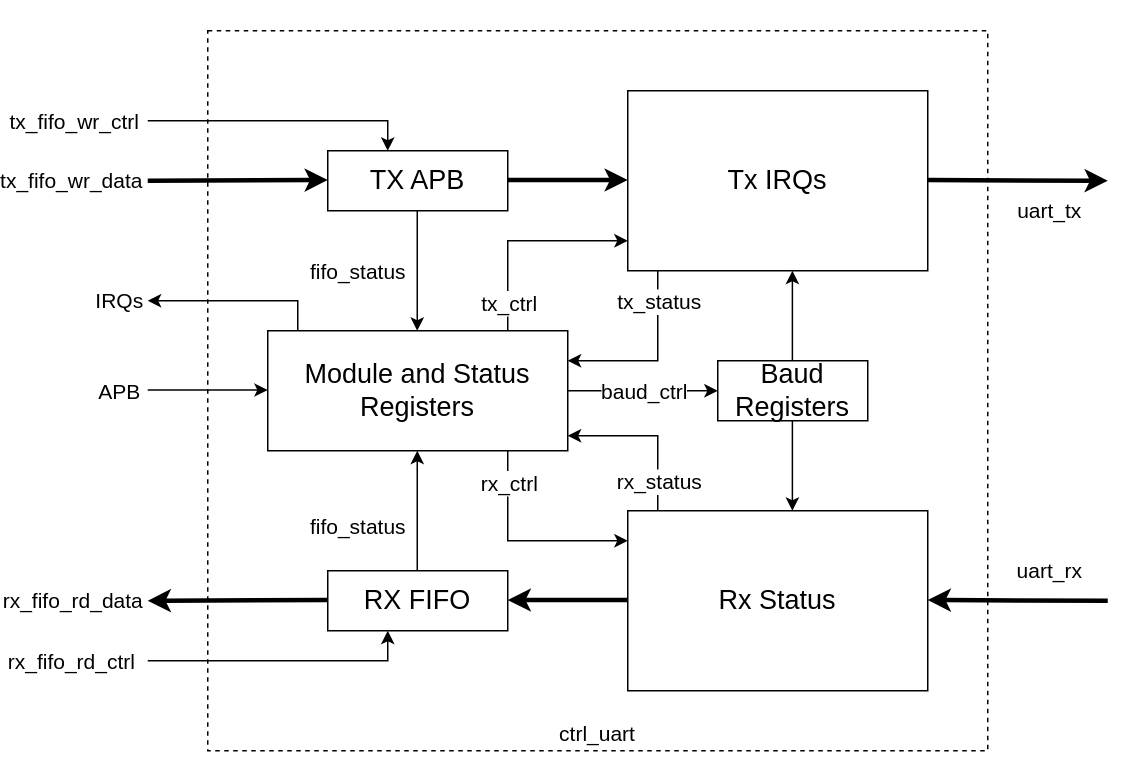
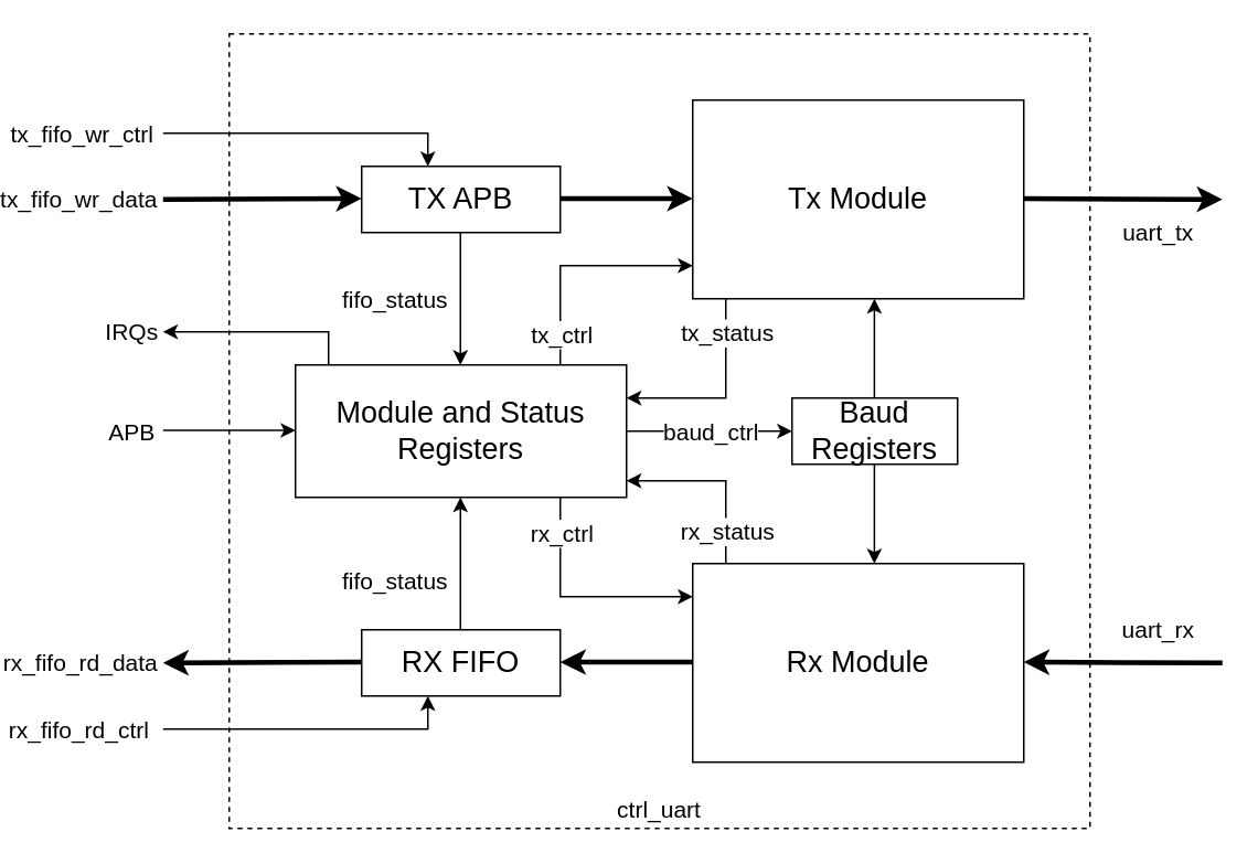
  <mxCell id="0" />
  <mxCell id="1" parent="0" />
  <mxCell id="2" value="Baud Registers" style="rounded=0;whiteSpace=wrap;html=1;fontSize=18;" parent="1" vertex="1"><mxGeometry x="400" y="240" width="100" height="40" as="geometry" /></mxCell>
- <mxCell id="3" value="Tx IRQs" style="rounded=0;whiteSpace=wrap;html=1;fontSize=18;" parent="1" vertex="1"><mxGeometry x="340" y="60" width="200" height="120" as="geometry" /></mxCell>
- <mxCell id="4" value="Rx Status" style="rounded=0;whiteSpace=wrap;html=1;fontSize=18;" parent="1" vertex="1"><mxGeometry x="340" y="340" width="200" height="120" as="geometry" /></mxCell>
+ <mxCell id="3" value="Tx Module" style="rounded=0;whiteSpace=wrap;html=1;fontSize=18;" parent="1" vertex="1"><mxGeometry x="340" y="60" width="200" height="120" as="geometry" /></mxCell>
+ <mxCell id="4" value="Rx Module" style="rounded=0;whiteSpace=wrap;html=1;fontSize=18;" parent="1" vertex="1"><mxGeometry x="340" y="340" width="200" height="120" as="geometry" /></mxCell>
  <mxCell id="5" value="TX APB" style="rounded=0;whiteSpace=wrap;html=1;fontSize=18;" parent="1" vertex="1"><mxGeometry x="140" y="100" width="120" height="40" as="geometry" /></mxCell>
  <mxCell id="6" value="RX FIFO" style="rounded=0;whiteSpace=wrap;html=1;fontSize=18;" parent="1" vertex="1"><mxGeometry x="140" y="380" width="120" height="40" as="geometry" /></mxCell>
  <mxCell id="7" value="" style="endArrow=classic;html=1;rounded=0;fontSize=18;strokeWidth=3;" parent="1" edge="1"><mxGeometry width="50" height="50" relative="1" as="geometry"><mxPoint x="340" y="399.52" as="sourcePoint" /><mxPoint x="260" y="399.52" as="targetPoint" /></mxGeometry></mxCell>
  <mxCell id="8" value="" style="endArrow=classic;html=1;rounded=0;fontSize=18;strokeWidth=3;" parent="1" edge="1"><mxGeometry width="50" height="50" relative="1" as="geometry"><mxPoint x="260" y="119.52" as="sourcePoint" /><mxPoint x="340" y="119.52" as="targetPoint" /></mxGeometry></mxCell>
  <mxCell id="9" value="" style="endArrow=classic;html=1;rounded=0;fontSize=18;strokeWidth=3;" parent="1" edge="1"><mxGeometry width="50" height="50" relative="1" as="geometry"><mxPoint x="140" y="399.52" as="sourcePoint" /><mxPoint x="20" y="400" as="targetPoint" /></mxGeometry></mxCell>
  <mxCell id="10" value="rx_fifo_rd_data" style="edgeLabel;html=1;align=center;verticalAlign=middle;resizable=0;points=[];fontSize=14;" vertex="1" connectable="0" parent="9"><mxGeometry x="0.29" y="-1" relative="1" as="geometry"><mxPoint x="-93" y="1" as="offset" /></mxGeometry></mxCell>
  <mxCell id="11" value="" style="endArrow=classic;html=1;rounded=0;fontSize=18;strokeWidth=3;" parent="1" edge="1"><mxGeometry width="50" height="50" relative="1" as="geometry"><mxPoint x="20" y="120" as="sourcePoint" /><mxPoint x="140" y="119.52" as="targetPoint" /></mxGeometry></mxCell>
  <mxCell id="12" value="tx_fifo_wr_data" style="edgeLabel;html=1;align=center;verticalAlign=middle;resizable=0;points=[];fontSize=14;" vertex="1" connectable="0" parent="11"><mxGeometry x="-0.662" y="1" relative="1" as="geometry"><mxPoint x="-71" y="1" as="offset" /></mxGeometry></mxCell>
  <mxCell id="13" value="" style="endArrow=classic;html=1;rounded=0;fontSize=18;strokeWidth=3;" parent="1" edge="1"><mxGeometry width="50" height="50" relative="1" as="geometry"><mxPoint x="660" y="400" as="sourcePoint" /><mxPoint x="540" y="399.52" as="targetPoint" /></mxGeometry></mxCell>
  <mxCell id="14" value="uart_rx" style="edgeLabel;html=1;align=center;verticalAlign=middle;resizable=0;points=[];fontSize=14;" vertex="1" connectable="0" parent="13"><mxGeometry x="-0.266" y="-5" relative="1" as="geometry"><mxPoint x="4" y="-15" as="offset" /></mxGeometry></mxCell>
  <mxCell id="15" value="" style="endArrow=classic;html=1;rounded=0;fontSize=18;strokeWidth=3;" parent="1" edge="1"><mxGeometry width="50" height="50" relative="1" as="geometry"><mxPoint x="540" y="119.52" as="sourcePoint" /><mxPoint x="660" y="120" as="targetPoint" /></mxGeometry></mxCell>
  <mxCell id="16" value="uart_tx" style="edgeLabel;html=1;align=center;verticalAlign=middle;resizable=0;points=[];fontSize=14;" vertex="1" connectable="0" parent="15"><mxGeometry x="0.233" y="4" relative="1" as="geometry"><mxPoint x="6" y="24" as="offset" /></mxGeometry></mxCell>
  <mxCell id="17" style="edgeStyle=orthogonalEdgeStyle;rounded=0;orthogonalLoop=1;jettySize=auto;html=1;exitX=1;exitY=0.5;exitDx=0;exitDy=0;fontSize=14;startArrow=none;startFill=0;" edge="1" parent="1" source="19"><mxGeometry relative="1" as="geometry"><mxPoint x="400" y="260" as="targetPoint" /></mxGeometry></mxCell>
  <mxCell id="18" value="baud_ctrl" style="edgeLabel;html=1;align=center;verticalAlign=middle;resizable=0;points=[];fontSize=14;" vertex="1" connectable="0" parent="17"><mxGeometry x="-0.366" y="1" relative="1" as="geometry"><mxPoint x="18" y="1" as="offset" /></mxGeometry></mxCell>
  <mxCell id="19" value="Module and Status Registers" style="rounded=0;whiteSpace=wrap;html=1;fontSize=18;" parent="1" vertex="1"><mxGeometry x="100" y="220" width="200" height="80" as="geometry" /></mxCell>
  <mxCell id="20" value="" style="endArrow=classic;html=1;rounded=0;strokeWidth=1;fontSize=18;startArrow=none;startFill=0;" parent="1" edge="1"><mxGeometry width="50" height="50" relative="1" as="geometry"><mxPoint x="199.67" y="140" as="sourcePoint" /><mxPoint x="199.67" y="220" as="targetPoint" /></mxGeometry></mxCell>
  <mxCell id="21" value="fifo_status" style="edgeLabel;html=1;align=center;verticalAlign=middle;resizable=0;points=[];fontSize=14;" vertex="1" connectable="0" parent="20"><mxGeometry x="-0.268" y="-2" relative="1" as="geometry"><mxPoint x="-38" y="11" as="offset" /></mxGeometry></mxCell>
  <mxCell id="22" value="" style="endArrow=classic;html=1;rounded=0;strokeWidth=1;fontSize=18;startArrow=none;startFill=0;" parent="1" edge="1"><mxGeometry width="50" height="50" relative="1" as="geometry"><mxPoint x="199.67" y="380" as="sourcePoint" /><mxPoint x="199.67" y="300" as="targetPoint" /></mxGeometry></mxCell>
  <mxCell id="23" value="fifo_status" style="edgeLabel;html=1;align=center;verticalAlign=middle;resizable=0;points=[];fontSize=14;" vertex="1" connectable="0" parent="22"><mxGeometry x="-0.249" y="-2" relative="1" as="geometry"><mxPoint x="-42" as="offset" /></mxGeometry></mxCell>
  <mxCell id="24" value="" style="endArrow=classic;html=1;rounded=0;startArrow=none;startFill=0;" edge="1" parent="1"><mxGeometry width="50" height="50" relative="1" as="geometry"><mxPoint x="20" y="259.5" as="sourcePoint" /><mxPoint x="100" y="259.5" as="targetPoint" /></mxGeometry></mxCell>
  <mxCell id="25" value="APB" style="edgeLabel;html=1;align=center;verticalAlign=middle;resizable=0;points=[];fontSize=14;" vertex="1" connectable="0" parent="24"><mxGeometry x="-0.44" relative="1" as="geometry"><mxPoint x="-42" y="1" as="offset" /></mxGeometry></mxCell>
  <mxCell id="26" value="" style="endArrow=classic;html=1;rounded=0;fontSize=14;" edge="1" parent="1"><mxGeometry width="50" height="50" relative="1" as="geometry"><mxPoint x="360" y="340" as="sourcePoint" /><mxPoint x="300" y="290" as="targetPoint" /><Array as="points"><mxPoint x="360" y="320" /><mxPoint x="360" y="290" /></Array></mxGeometry></mxCell>
  <mxCell id="27" value="rx_status" style="edgeLabel;html=1;align=center;verticalAlign=middle;resizable=0;points=[];fontSize=14;" vertex="1" connectable="0" parent="26"><mxGeometry x="0.244" relative="1" as="geometry"><mxPoint x="18" y="30" as="offset" /></mxGeometry></mxCell>
  <mxCell id="28" value="" style="endArrow=classic;html=1;rounded=0;fontSize=14;" edge="1" parent="1"><mxGeometry width="50" height="50" relative="1" as="geometry"><mxPoint x="20" y="80" as="sourcePoint" /><mxPoint x="180" y="100" as="targetPoint" /><Array as="points"><mxPoint x="180" y="80" /></Array></mxGeometry></mxCell>
  <mxCell id="29" value="tx_fifo_wr_ctrl" style="edgeLabel;html=1;align=center;verticalAlign=middle;resizable=0;points=[];fontSize=14;" vertex="1" connectable="0" parent="28"><mxGeometry x="-0.929" y="1" relative="1" as="geometry"><mxPoint x="-56" y="1" as="offset" /></mxGeometry></mxCell>
  <mxCell id="30" value="" style="endArrow=classic;html=1;rounded=0;fontSize=14;" edge="1" parent="1"><mxGeometry width="50" height="50" relative="1" as="geometry"><mxPoint x="20" y="440" as="sourcePoint" /><mxPoint x="180" y="420" as="targetPoint" /><Array as="points"><mxPoint x="180" y="440" /></Array></mxGeometry></mxCell>
  <mxCell id="31" value="rx_fifo_rd_ctrl&amp;nbsp;" style="edgeLabel;html=1;align=center;verticalAlign=middle;resizable=0;points=[];fontSize=14;" vertex="1" connectable="0" parent="30"><mxGeometry x="-0.707" y="-1" relative="1" as="geometry"><mxPoint x="-76" y="-1" as="offset" /></mxGeometry></mxCell>
  <mxCell id="32" value="" style="endArrow=classic;html=1;rounded=0;fontSize=14;" edge="1" parent="1"><mxGeometry width="50" height="50" relative="1" as="geometry"><mxPoint x="260" y="220" as="sourcePoint" /><mxPoint x="340" y="160" as="targetPoint" /><Array as="points"><mxPoint x="260" y="160" /></Array></mxGeometry></mxCell>
  <mxCell id="33" value="tx_ctrl" style="edgeLabel;html=1;align=center;verticalAlign=middle;resizable=0;points=[];fontSize=14;" vertex="1" connectable="0" parent="32"><mxGeometry x="-0.731" y="-2" relative="1" as="geometry"><mxPoint x="-2" as="offset" /></mxGeometry></mxCell>
  <mxCell id="34" value="" style="endArrow=classic;html=1;rounded=0;fontSize=14;" edge="1" parent="1"><mxGeometry width="50" height="50" relative="1" as="geometry"><mxPoint x="260" y="300" as="sourcePoint" /><mxPoint x="340" y="360" as="targetPoint" /><Array as="points"><mxPoint x="260" y="360" /></Array></mxGeometry></mxCell>
  <mxCell id="35" value="rx_ctrl" style="edgeLabel;html=1;align=center;verticalAlign=middle;resizable=0;points=[];fontSize=14;" vertex="1" connectable="0" parent="34"><mxGeometry x="-0.378" y="-1" relative="1" as="geometry"><mxPoint x="1" y="-23" as="offset" /></mxGeometry></mxCell>
  <mxCell id="36" value="" style="endArrow=classic;html=1;rounded=0;fontSize=14;" edge="1" parent="1"><mxGeometry width="50" height="50" relative="1" as="geometry"><mxPoint x="360" y="180" as="sourcePoint" /><mxPoint x="300" y="240" as="targetPoint" /><Array as="points"><mxPoint x="360" y="240" /></Array></mxGeometry></mxCell>
  <mxCell id="37" value="tx_status" style="edgeLabel;html=1;align=center;verticalAlign=middle;resizable=0;points=[];fontSize=14;" vertex="1" connectable="0" parent="36"><mxGeometry x="0.244" relative="1" as="geometry"><mxPoint x="15" y="-40" as="offset" /></mxGeometry></mxCell>
  <mxCell id="38" value="" style="endArrow=classic;html=1;rounded=0;fontSize=14;" edge="1" parent="1"><mxGeometry width="50" height="50" relative="1" as="geometry"><mxPoint x="449.76" y="240" as="sourcePoint" /><mxPoint x="449.76" y="180" as="targetPoint" /></mxGeometry></mxCell>
  <mxCell id="39" value="" style="endArrow=classic;html=1;rounded=0;fontSize=14;" edge="1" parent="1"><mxGeometry width="50" height="50" relative="1" as="geometry"><mxPoint x="449.76" y="280" as="sourcePoint" /><mxPoint x="449.76" y="340" as="targetPoint" /></mxGeometry></mxCell>
  <mxCell id="40" value="" style="endArrow=classic;html=1;rounded=0;fontSize=14;" edge="1" parent="1"><mxGeometry width="50" height="50" relative="1" as="geometry"><mxPoint x="120" y="220" as="sourcePoint" /><mxPoint x="20" y="200" as="targetPoint" /><Array as="points"><mxPoint x="120" y="200" /></Array></mxGeometry></mxCell>
  <mxCell id="41" value="IRQs" style="edgeLabel;html=1;align=center;verticalAlign=middle;resizable=0;points=[];fontSize=14;" vertex="1" connectable="0" parent="40"><mxGeometry x="0.475" y="-1" relative="1" as="geometry"><mxPoint x="-51" as="offset" /></mxGeometry></mxCell>
  <mxCell id="42" value="ctrl_uart" style="rounded=0;whiteSpace=wrap;html=1;fontSize=14;fillColor=none;dashed=1;verticalAlign=bottom;" vertex="1" parent="1"><mxGeometry x="60" y="20" width="520" height="480" as="geometry" /></mxCell>
